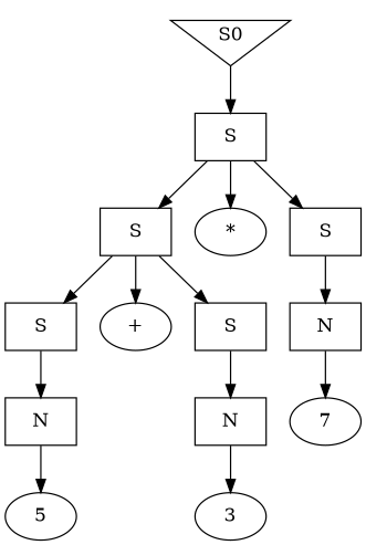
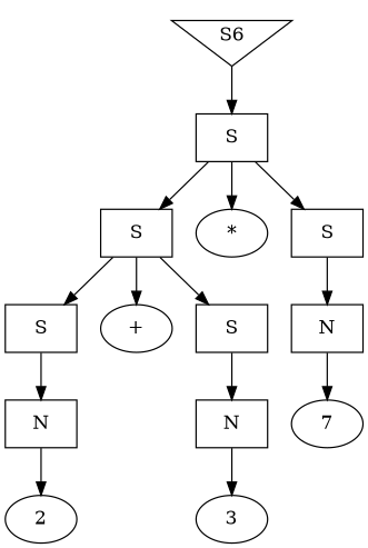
  digraph {
    node [shape=box]
-   n1 [label=S0 shape=invtriangle]
+   n1 [label=S6 shape=invtriangle]
    n2 [label=S]
    n3 [label=S]
    n4 [label="*" shape=oval]
    n5 [label=S]
    n6 [label=S]
    n7 [label="+" shape=oval]
    n8 [label=S]
    n9 [label=N]
    n10 [label=N]
    n11 [label=N]
-   n12 [label=5 shape=oval]
+   n12 [label=2 shape=oval]
    n13 [label=3 shape=oval]
    n14 [label=7 shape=oval]
    n1 -> n2
    n2 -> n3
    n2 -> n4
    n2 -> n5
    n3 -> n6
    n3 -> n7
    n3 -> n8
    n5 -> n9
    n6 -> n10
    n8 -> n11
    n9 -> n14
    n10 -> n12
    n11 -> n13
  }
